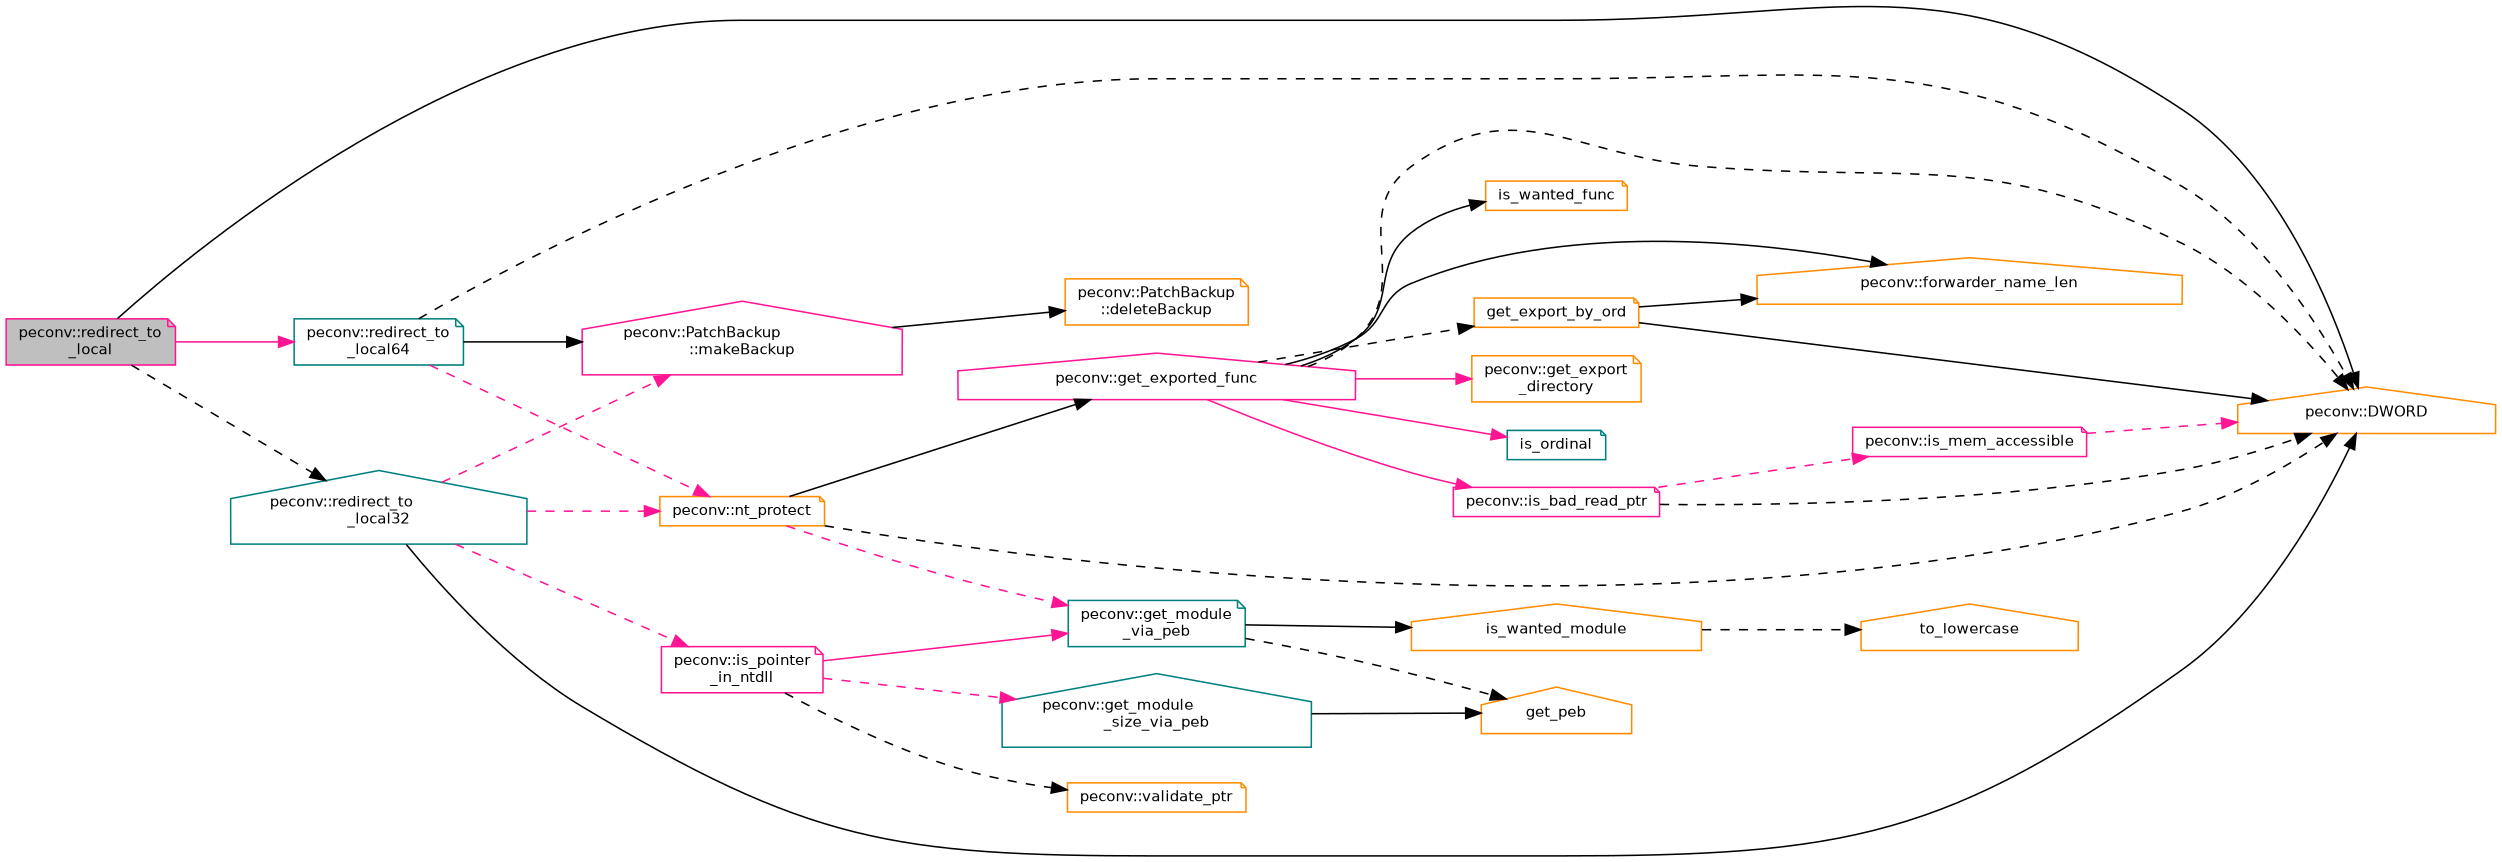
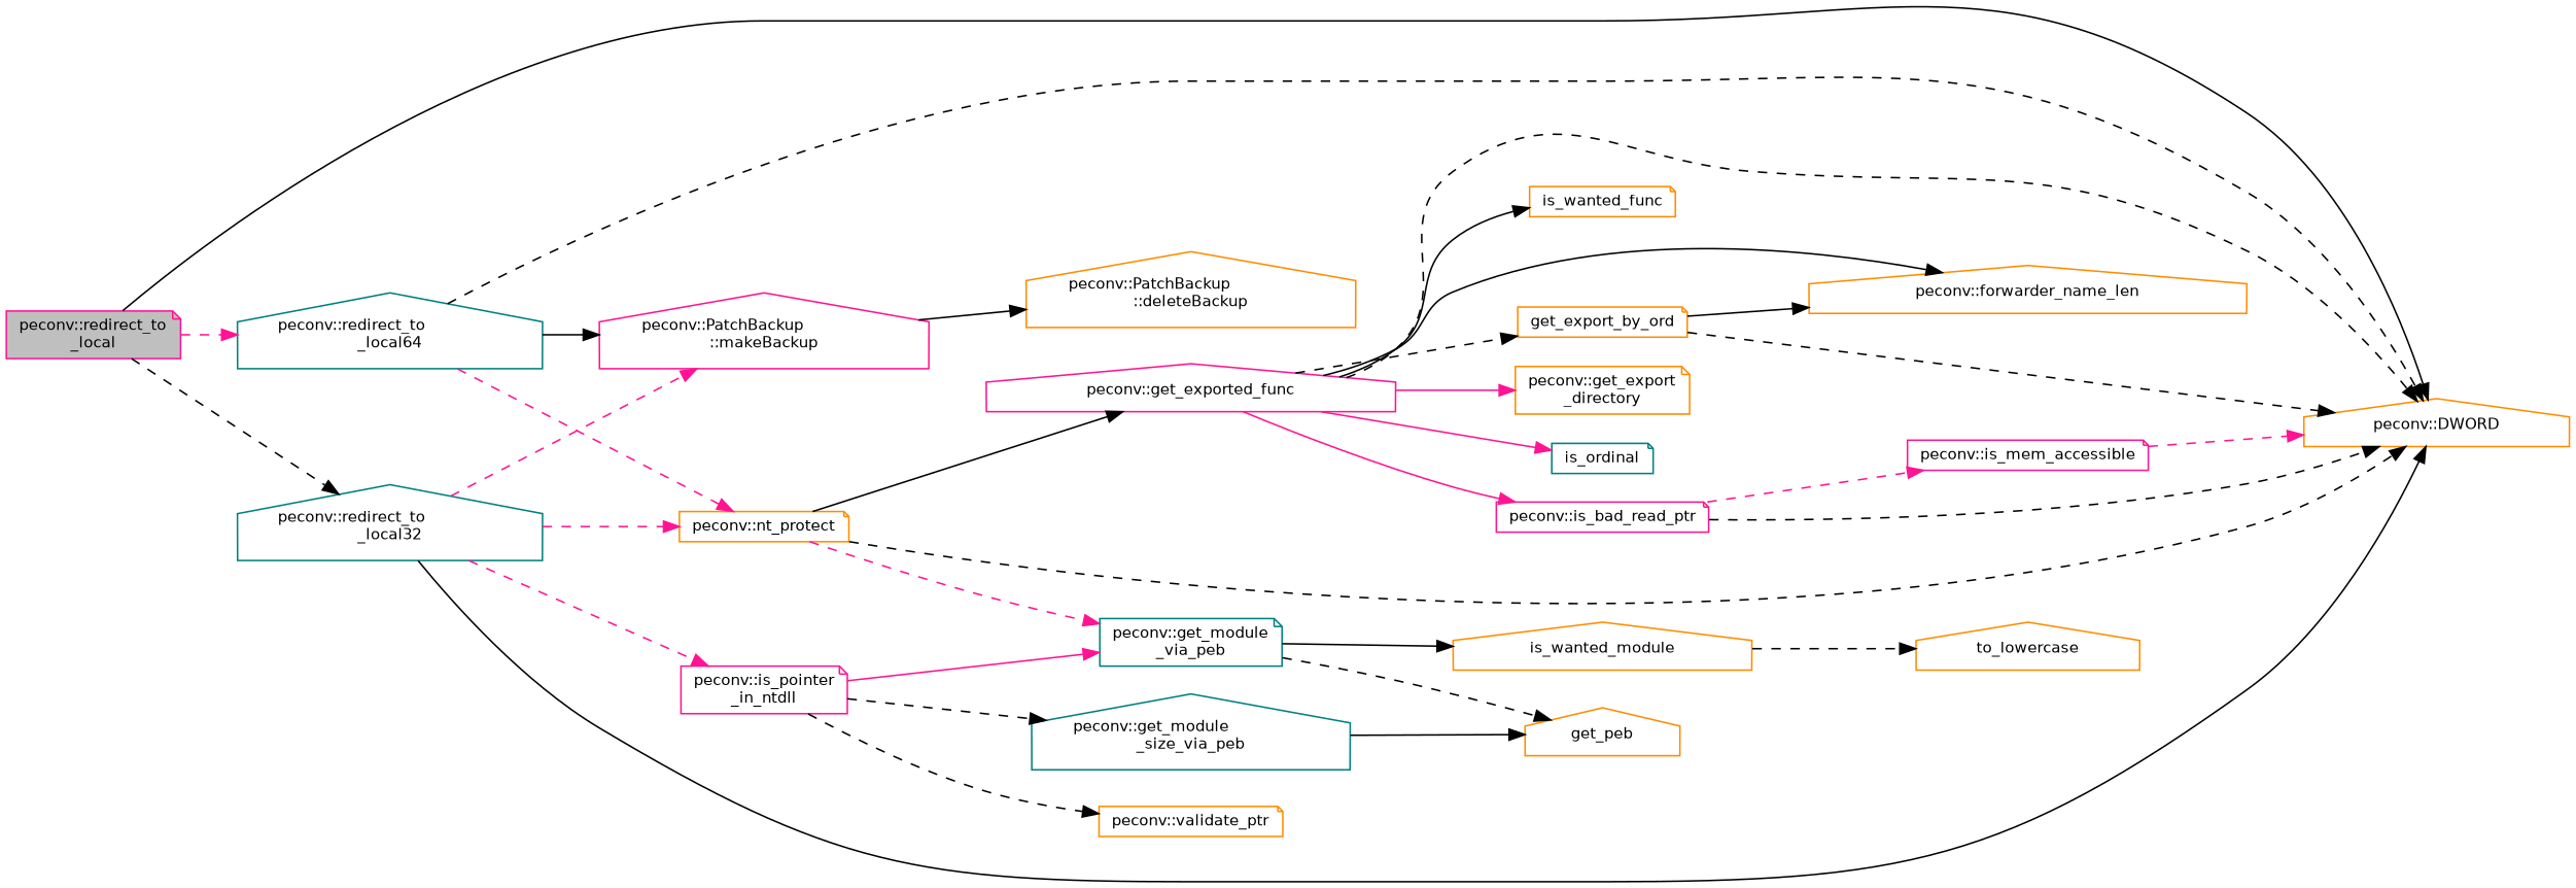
  digraph {
    fontname="DejaVu Sans"
    rankdir=LR
    node [color=darkorange fillcolor=white fontname="DejaVu Sans" fontsize=10 shape=note style=filled]
    edge [color=black fontname="DejaVu Sans" fontsize=10 labelfontname=Helvetica labelfontsize=10 style=dashed]
    n1 [color=deeppink fillcolor=grey75 fontcolor=black height=0.2 label="peconv::redirect_to\l_local" width=0.4]
    n2 [height=0.2 label="peconv::DWORD" shape=house width=0.4]
    n3 [color=teal height=0.2 label="peconv::redirect_to\l_local32" shape=house width=0.4]
-   n4 [color=teal height=0.2 label="peconv::redirect_to\l_local64" width=0.4]
+   n4 [color=teal height=0.2 label="peconv::redirect_to\l_local64" shape=house width=0.4]
    n5 [color=deeppink height=0.2 label="peconv::is_pointer\l_in_ntdll" width=0.4]
    n6 [color=deeppink height=0.2 label="peconv::PatchBackup\l::makeBackup" shape=house width=0.4]
    n7 [height=0.2 label="peconv::nt_protect" width=0.4]
    n8 [color=teal height=0.2 label="peconv::get_module\l_size_via_peb" shape=house width=0.4]
    n9 [color=teal height=0.2 label="peconv::get_module\l_via_peb" width=0.4]
    n10 [height=0.2 label="peconv::validate_ptr" width=0.4]
-   n11 [height=0.2 label="peconv::PatchBackup\l::deleteBackup" width=0.4]
+   n11 [height=0.2 label="peconv::PatchBackup\l::deleteBackup" shape=house width=0.4]
    n12 [color=deeppink height=0.2 label="peconv::get_exported_func" shape=house width=0.4]
    n13 [height=0.2 label=get_peb shape=house width=0.4]
    n14 [height=0.2 label=is_wanted_module shape=house width=0.4]
    n15 [height=0.2 label=to_lowercase shape=house width=0.4]
    n16 [height=0.2 label="peconv::forwarder_name_len" shape=house width=0.4]
    n17 [height=0.2 label=get_export_by_ord width=0.4]
    n18 [height=0.2 label="peconv::get_export\l_directory" width=0.4]
    n19 [color=deeppink height=0.2 label="peconv::is_bad_read_ptr" width=0.4]
    n20 [color=teal height=0.2 label=is_ordinal width=0.4]
    n21 [height=0.2 label=is_wanted_func width=0.4]
    n22 [color=deeppink height=0.2 label="peconv::is_mem_accessible" width=0.4]
    n1 -> n2 [style=solid]
    n1 -> n3
-   n1 -> n4 [color=deeppink style=solid]
+   n1 -> n4 [color=deeppink]
    n3 -> n2 [style=solid]
    n3 -> n5 [color=deeppink]
    n3 -> n6 [color=deeppink]
    n3 -> n7 [color=deeppink]
    n4 -> n2
    n4 -> n6 [style=solid]
    n4 -> n7 [color=deeppink]
-   n5 -> n8 [color=deeppink]
+   n5 -> n8
    n5 -> n9 [color=deeppink style=solid]
    n5 -> n10
    n6 -> n11 [style=solid]
    n7 -> n2
    n7 -> n9 [color=deeppink]
    n7 -> n12 [style=solid]
    n8 -> n13 [style=solid]
    n9 -> n13
    n9 -> n14 [style=solid]
    n12 -> n2
    n12 -> n16 [style=solid]
    n12 -> n17
    n12 -> n18 [color=deeppink style=solid]
    n12 -> n19 [color=deeppink style=solid]
    n12 -> n20 [color=deeppink style=solid]
    n12 -> n21 [style=solid]
    n14 -> n15
-   n17 -> n2 [style=solid]
+   n17 -> n2
    n17 -> n16 [style=solid]
    n19 -> n2
    n19 -> n22 [color=deeppink]
    n22 -> n2 [color=deeppink]
  }
